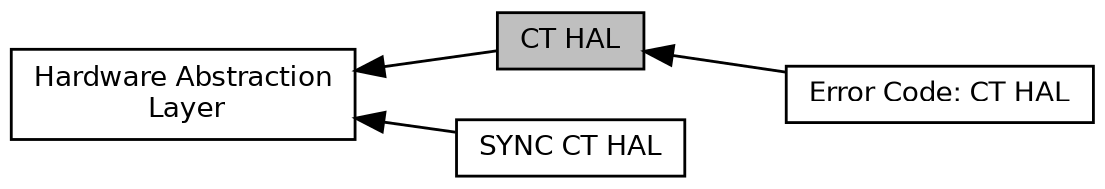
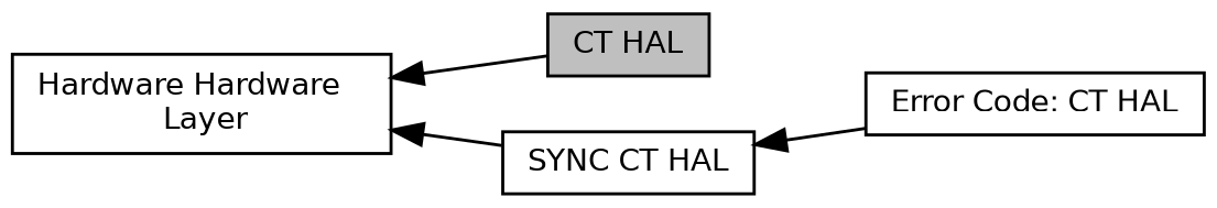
  digraph {
    rankdir=LR
    node [color=black fillcolor=white fontname=Helvetica fontsize=10 shape=record style=filled]
    edge [dir=back fontname=Helvetica fontsize=10 labelfontname=Helvetica labelfontsize=10 shape=plaintext style=solid]
    n1 [height=0.2 label="Error Code: CT HAL" width=0.4]
    n2 [fillcolor=grey75 fontcolor=black height=0.2 label="CT HAL" width=0.4]
    n3 [height=0.2 label="SYNC CT HAL" width=0.4]
-   n4 [height=0.2 label="Hardware Abstraction\l Layer" width=0.4]
-   n2 -> n1
+   n4 [height=0.2 label="Hardware Hardware\l Layer" width=0.4]
+   n3 -> n1
    n4 -> n2
    n4 -> n3
  }
